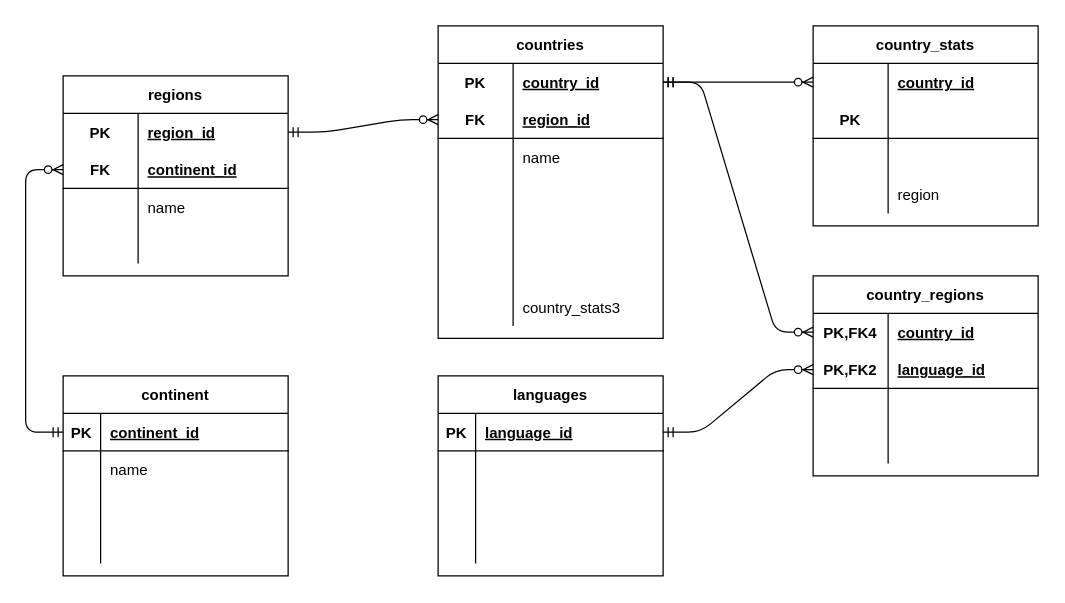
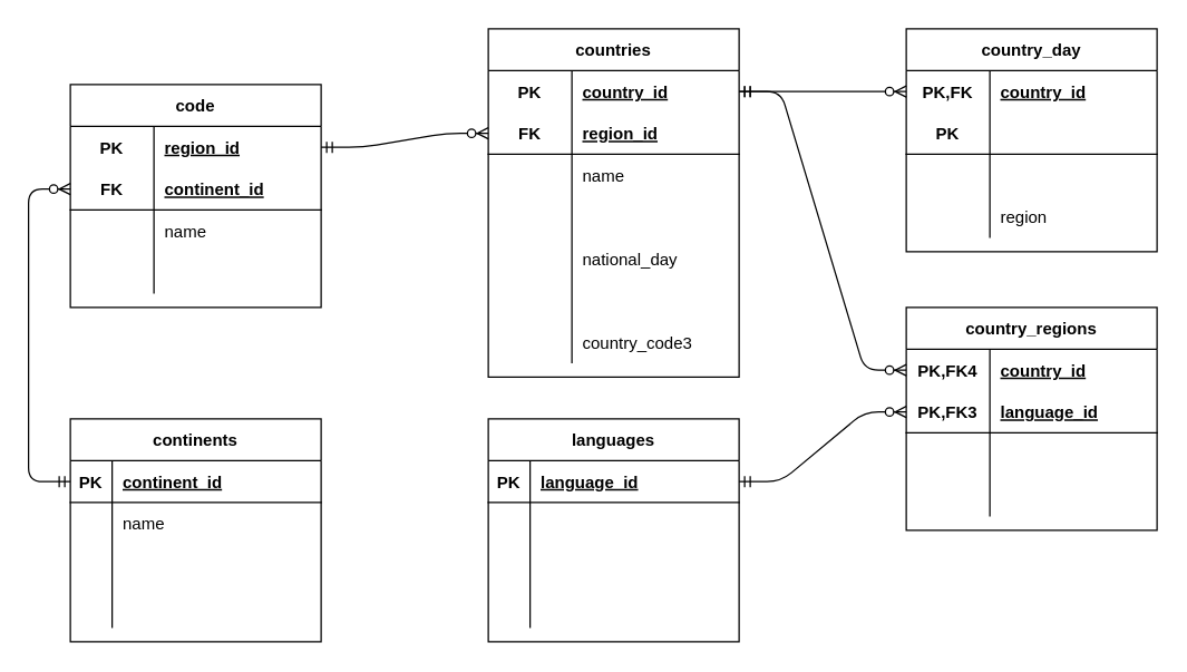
  <mxCell id="0" />
  <mxCell id="1" parent="0" />
  <mxCell id="2" value="country_regions" style="shape=table;startSize=30;container=1;collapsible=1;childLayout=tableLayout;fixedRows=1;rowLines=0;fontStyle=1;align=center;resizeLast=1;" parent="1" vertex="1"><mxGeometry x="650" y="220" width="180" height="160" as="geometry" /></mxCell>
  <mxCell id="3" value="" style="shape=partialRectangle;collapsible=0;dropTarget=0;pointerEvents=0;fillColor=none;top=0;left=0;bottom=0;right=0;points=[[0,0.5],[1,0.5]];portConstraint=eastwest;" parent="2" vertex="1"><mxGeometry y="30" width="180" height="30" as="geometry" /></mxCell>
  <mxCell id="4" value="PK,FK4" style="shape=partialRectangle;connectable=0;fillColor=none;top=0;left=0;bottom=0;right=0;fontStyle=1;overflow=hidden;" parent="3" vertex="1"><mxGeometry width="60" height="30" as="geometry" /></mxCell>
  <mxCell id="5" value="country_id" style="shape=partialRectangle;connectable=0;fillColor=none;top=0;left=0;bottom=0;right=0;align=left;spacingLeft=6;fontStyle=5;overflow=hidden;" parent="3" vertex="1"><mxGeometry x="60" width="120" height="30" as="geometry" /></mxCell>
  <mxCell id="6" value="" style="shape=partialRectangle;collapsible=0;dropTarget=0;pointerEvents=0;fillColor=none;top=0;left=0;bottom=1;right=0;points=[[0,0.5],[1,0.5]];portConstraint=eastwest;" parent="2" vertex="1"><mxGeometry y="60" width="180" height="30" as="geometry" /></mxCell>
- <mxCell id="7" value="PK,FK2" style="shape=partialRectangle;connectable=0;fillColor=none;top=0;left=0;bottom=0;right=0;fontStyle=1;overflow=hidden;" parent="6" vertex="1"><mxGeometry width="60" height="30" as="geometry" /></mxCell>
+ <mxCell id="7" value="PK,FK3" style="shape=partialRectangle;connectable=0;fillColor=none;top=0;left=0;bottom=0;right=0;fontStyle=1;overflow=hidden;" parent="6" vertex="1"><mxGeometry width="60" height="30" as="geometry" /></mxCell>
  <mxCell id="8" value="language_id" style="shape=partialRectangle;connectable=0;fillColor=none;top=0;left=0;bottom=0;right=0;align=left;spacingLeft=6;fontStyle=5;overflow=hidden;" parent="6" vertex="1"><mxGeometry x="60" width="120" height="30" as="geometry" /></mxCell>
  <mxCell id="9" value="" style="shape=partialRectangle;collapsible=0;dropTarget=0;pointerEvents=0;fillColor=none;top=0;left=0;bottom=0;right=0;points=[[0,0.5],[1,0.5]];portConstraint=eastwest;" parent="2" vertex="1"><mxGeometry y="90" width="180" height="30" as="geometry" /></mxCell>
  <mxCell id="10" value="" style="shape=partialRectangle;connectable=0;fillColor=none;top=0;left=0;bottom=0;right=0;editable=1;overflow=hidden;" parent="9" vertex="1"><mxGeometry width="60" height="30" as="geometry" /></mxCell>
  <mxCell id="11" value="" style="shape=partialRectangle;collapsible=0;dropTarget=0;pointerEvents=0;fillColor=none;top=0;left=0;bottom=0;right=0;points=[[0,0.5],[1,0.5]];portConstraint=eastwest;" parent="2" vertex="1"><mxGeometry y="120" width="180" height="30" as="geometry" /></mxCell>
  <mxCell id="12" value="" style="shape=partialRectangle;connectable=0;fillColor=none;top=0;left=0;bottom=0;right=0;editable=1;overflow=hidden;" parent="11" vertex="1"><mxGeometry width="60" height="30" as="geometry" /></mxCell>
  <mxCell id="13" value="" style="shape=partialRectangle;connectable=0;fillColor=none;top=0;left=0;bottom=0;right=0;align=left;spacingLeft=6;overflow=hidden;" parent="11" vertex="1"><mxGeometry x="60" width="120" height="30" as="geometry" /></mxCell>
- <mxCell id="14" value="country_stats" style="shape=table;startSize=30;container=1;collapsible=1;childLayout=tableLayout;fixedRows=1;rowLines=0;fontStyle=1;align=center;resizeLast=1;" parent="1" vertex="1"><mxGeometry x="650" y="20" width="180" height="160" as="geometry" /></mxCell>
+ <mxCell id="14" value="country_day" style="shape=table;startSize=30;container=1;collapsible=1;childLayout=tableLayout;fixedRows=1;rowLines=0;fontStyle=1;align=center;resizeLast=1;" parent="1" vertex="1"><mxGeometry x="650" y="20" width="180" height="160" as="geometry" /></mxCell>
  <mxCell id="15" value="" style="shape=partialRectangle;collapsible=0;dropTarget=0;pointerEvents=0;fillColor=none;top=0;left=0;bottom=0;right=0;points=[[0,0.5],[1,0.5]];portConstraint=eastwest;" parent="14" vertex="1"><mxGeometry y="30" width="180" height="30" as="geometry" /></mxCell>
+ <mxCell id="16" value="PK,FK" style="shape=partialRectangle;connectable=0;fillColor=none;top=0;left=0;bottom=0;right=0;fontStyle=1;overflow=hidden;" parent="15" vertex="1"><mxGeometry width="60" height="30" as="geometry" /></mxCell>
  <mxCell id="17" value="country_id" style="shape=partialRectangle;connectable=0;fillColor=none;top=0;left=0;bottom=0;right=0;align=left;spacingLeft=6;fontStyle=5;overflow=hidden;" parent="15" vertex="1"><mxGeometry x="60" width="120" height="30" as="geometry" /></mxCell>
  <mxCell id="18" value="" style="shape=partialRectangle;collapsible=0;dropTarget=0;pointerEvents=0;fillColor=none;top=0;left=0;bottom=1;right=0;points=[[0,0.5],[1,0.5]];portConstraint=eastwest;" parent="14" vertex="1"><mxGeometry y="60" width="180" height="30" as="geometry" /></mxCell>
  <mxCell id="19" value="PK" style="shape=partialRectangle;connectable=0;fillColor=none;top=0;left=0;bottom=0;right=0;fontStyle=1;overflow=hidden;" parent="18" vertex="1"><mxGeometry width="60" height="30" as="geometry" /></mxCell>
  <mxCell id="20" value="" style="shape=partialRectangle;collapsible=0;dropTarget=0;pointerEvents=0;fillColor=none;top=0;left=0;bottom=0;right=0;points=[[0,0.5],[1,0.5]];portConstraint=eastwest;" parent="14" vertex="1"><mxGeometry y="90" width="180" height="30" as="geometry" /></mxCell>
  <mxCell id="21" value="" style="shape=partialRectangle;connectable=0;fillColor=none;top=0;left=0;bottom=0;right=0;editable=1;overflow=hidden;" parent="20" vertex="1"><mxGeometry width="60" height="30" as="geometry" /></mxCell>
  <mxCell id="22" value="" style="shape=partialRectangle;collapsible=0;dropTarget=0;pointerEvents=0;fillColor=none;top=0;left=0;bottom=0;right=0;points=[[0,0.5],[1,0.5]];portConstraint=eastwest;" parent="14" vertex="1"><mxGeometry y="120" width="180" height="30" as="geometry" /></mxCell>
  <mxCell id="23" value="" style="shape=partialRectangle;connectable=0;fillColor=none;top=0;left=0;bottom=0;right=0;editable=1;overflow=hidden;" parent="22" vertex="1"><mxGeometry width="60" height="30" as="geometry" /></mxCell>
  <mxCell id="24" value="region" style="shape=partialRectangle;connectable=0;fillColor=none;top=0;left=0;bottom=0;right=0;align=left;spacingLeft=6;overflow=hidden;" parent="22" vertex="1"><mxGeometry x="60" width="120" height="30" as="geometry" /></mxCell>
  <mxCell id="25" value="countries" style="shape=table;startSize=30;container=1;collapsible=1;childLayout=tableLayout;fixedRows=1;rowLines=0;fontStyle=1;align=center;resizeLast=1;" parent="1" vertex="1"><mxGeometry x="350" y="20" width="180" height="250" as="geometry" /></mxCell>
  <mxCell id="26" value="" style="shape=partialRectangle;collapsible=0;dropTarget=0;pointerEvents=0;fillColor=none;top=0;left=0;bottom=0;right=0;points=[[0,0.5],[1,0.5]];portConstraint=eastwest;" parent="25" vertex="1"><mxGeometry y="30" width="180" height="30" as="geometry" /></mxCell>
  <mxCell id="27" value="PK" style="shape=partialRectangle;connectable=0;fillColor=none;top=0;left=0;bottom=0;right=0;fontStyle=1;overflow=hidden;" parent="26" vertex="1"><mxGeometry width="60" height="30" as="geometry" /></mxCell>
  <mxCell id="28" value="country_id" style="shape=partialRectangle;connectable=0;fillColor=none;top=0;left=0;bottom=0;right=0;align=left;spacingLeft=6;fontStyle=5;overflow=hidden;" parent="26" vertex="1"><mxGeometry x="60" width="120" height="30" as="geometry" /></mxCell>
  <mxCell id="29" value="" style="shape=partialRectangle;collapsible=0;dropTarget=0;pointerEvents=0;fillColor=none;top=0;left=0;bottom=1;right=0;points=[[0,0.5],[1,0.5]];portConstraint=eastwest;" parent="25" vertex="1"><mxGeometry y="60" width="180" height="30" as="geometry" /></mxCell>
  <mxCell id="30" value="FK" style="shape=partialRectangle;connectable=0;fillColor=none;top=0;left=0;bottom=0;right=0;fontStyle=1;overflow=hidden;" parent="29" vertex="1"><mxGeometry width="60" height="30" as="geometry" /></mxCell>
  <mxCell id="31" value="region_id" style="shape=partialRectangle;connectable=0;fillColor=none;top=0;left=0;bottom=0;right=0;align=left;spacingLeft=6;fontStyle=5;overflow=hidden;" parent="29" vertex="1"><mxGeometry x="60" width="120" height="30" as="geometry" /></mxCell>
  <mxCell id="32" value="" style="shape=partialRectangle;collapsible=0;dropTarget=0;pointerEvents=0;fillColor=none;top=0;left=0;bottom=0;right=0;points=[[0,0.5],[1,0.5]];portConstraint=eastwest;" parent="25" vertex="1"><mxGeometry y="90" width="180" height="30" as="geometry" /></mxCell>
  <mxCell id="33" value="" style="shape=partialRectangle;connectable=0;fillColor=none;top=0;left=0;bottom=0;right=0;editable=1;overflow=hidden;" parent="32" vertex="1"><mxGeometry width="60" height="30" as="geometry" /></mxCell>
  <mxCell id="34" value="name" style="shape=partialRectangle;connectable=0;fillColor=none;top=0;left=0;bottom=0;right=0;align=left;spacingLeft=6;overflow=hidden;" parent="32" vertex="1"><mxGeometry x="60" width="120" height="30" as="geometry" /></mxCell>
  <mxCell id="35" value="" style="shape=partialRectangle;collapsible=0;dropTarget=0;pointerEvents=0;fillColor=none;top=0;left=0;bottom=0;right=0;points=[[0,0.5],[1,0.5]];portConstraint=eastwest;" parent="25" vertex="1"><mxGeometry y="120" width="180" height="30" as="geometry" /></mxCell>
  <mxCell id="36" value="" style="shape=partialRectangle;connectable=0;fillColor=none;top=0;left=0;bottom=0;right=0;editable=1;overflow=hidden;" parent="35" vertex="1"><mxGeometry width="60" height="30" as="geometry" /></mxCell>
  <mxCell id="37" value="" style="shape=partialRectangle;collapsible=0;dropTarget=0;pointerEvents=0;fillColor=none;top=0;left=0;bottom=0;right=0;points=[[0,0.5],[1,0.5]];portConstraint=eastwest;" parent="25" vertex="1"><mxGeometry y="150" width="180" height="30" as="geometry" /></mxCell>
  <mxCell id="38" value="" style="shape=partialRectangle;connectable=0;fillColor=none;top=0;left=0;bottom=0;right=0;editable=1;overflow=hidden;" parent="37" vertex="1"><mxGeometry width="60" height="30" as="geometry" /></mxCell>
+ <mxCell id="39" value="national_day" style="shape=partialRectangle;connectable=0;fillColor=none;top=0;left=0;bottom=0;right=0;align=left;spacingLeft=6;overflow=hidden;" parent="37" vertex="1"><mxGeometry x="60" width="120" height="30" as="geometry" /></mxCell>
  <mxCell id="40" value="" style="shape=partialRectangle;collapsible=0;dropTarget=0;pointerEvents=0;fillColor=none;top=0;left=0;bottom=0;right=0;points=[[0,0.5],[1,0.5]];portConstraint=eastwest;" parent="25" vertex="1"><mxGeometry y="180" width="180" height="30" as="geometry" /></mxCell>
  <mxCell id="41" value="" style="shape=partialRectangle;connectable=0;fillColor=none;top=0;left=0;bottom=0;right=0;editable=1;overflow=hidden;" parent="40" vertex="1"><mxGeometry width="60" height="30" as="geometry" /></mxCell>
  <mxCell id="42" value="" style="shape=partialRectangle;collapsible=0;dropTarget=0;pointerEvents=0;fillColor=none;top=0;left=0;bottom=0;right=0;points=[[0,0.5],[1,0.5]];portConstraint=eastwest;" parent="25" vertex="1"><mxGeometry y="210" width="180" height="30" as="geometry" /></mxCell>
  <mxCell id="43" value="" style="shape=partialRectangle;connectable=0;fillColor=none;top=0;left=0;bottom=0;right=0;editable=1;overflow=hidden;" parent="42" vertex="1"><mxGeometry width="60" height="30" as="geometry" /></mxCell>
- <mxCell id="44" value="country_stats3" style="shape=partialRectangle;connectable=0;fillColor=none;top=0;left=0;bottom=0;right=0;align=left;spacingLeft=6;overflow=hidden;" parent="42" vertex="1"><mxGeometry x="60" width="120" height="30" as="geometry" /></mxCell>
+ <mxCell id="44" value="country_code3" style="shape=partialRectangle;connectable=0;fillColor=none;top=0;left=0;bottom=0;right=0;align=left;spacingLeft=6;overflow=hidden;" parent="42" vertex="1"><mxGeometry x="60" width="120" height="30" as="geometry" /></mxCell>
  <mxCell id="45" value="languages" style="shape=table;startSize=30;container=1;collapsible=1;childLayout=tableLayout;fixedRows=1;rowLines=0;fontStyle=1;align=center;resizeLast=1;" parent="1" vertex="1"><mxGeometry x="350" y="300" width="180" height="160" as="geometry" /></mxCell>
  <mxCell id="46" value="" style="shape=partialRectangle;collapsible=0;dropTarget=0;pointerEvents=0;fillColor=none;top=0;left=0;bottom=1;right=0;points=[[0,0.5],[1,0.5]];portConstraint=eastwest;" parent="45" vertex="1"><mxGeometry y="30" width="180" height="30" as="geometry" /></mxCell>
  <mxCell id="47" value="PK" style="shape=partialRectangle;connectable=0;fillColor=none;top=0;left=0;bottom=0;right=0;fontStyle=1;overflow=hidden;" parent="46" vertex="1"><mxGeometry width="30" height="30" as="geometry" /></mxCell>
  <mxCell id="48" value="language_id" style="shape=partialRectangle;connectable=0;fillColor=none;top=0;left=0;bottom=0;right=0;align=left;spacingLeft=6;fontStyle=5;overflow=hidden;" parent="46" vertex="1"><mxGeometry x="30" width="150" height="30" as="geometry" /></mxCell>
  <mxCell id="49" value="" style="shape=partialRectangle;collapsible=0;dropTarget=0;pointerEvents=0;fillColor=none;top=0;left=0;bottom=0;right=0;points=[[0,0.5],[1,0.5]];portConstraint=eastwest;" parent="45" vertex="1"><mxGeometry y="60" width="180" height="30" as="geometry" /></mxCell>
  <mxCell id="50" value="" style="shape=partialRectangle;connectable=0;fillColor=none;top=0;left=0;bottom=0;right=0;editable=1;overflow=hidden;" parent="49" vertex="1"><mxGeometry width="30" height="30" as="geometry" /></mxCell>
  <mxCell id="51" value="" style="shape=partialRectangle;collapsible=0;dropTarget=0;pointerEvents=0;fillColor=none;top=0;left=0;bottom=0;right=0;points=[[0,0.5],[1,0.5]];portConstraint=eastwest;" parent="45" vertex="1"><mxGeometry y="90" width="180" height="30" as="geometry" /></mxCell>
  <mxCell id="52" value="" style="shape=partialRectangle;connectable=0;fillColor=none;top=0;left=0;bottom=0;right=0;editable=1;overflow=hidden;" parent="51" vertex="1"><mxGeometry width="30" height="30" as="geometry" /></mxCell>
  <mxCell id="53" value="" style="shape=partialRectangle;connectable=0;fillColor=none;top=0;left=0;bottom=0;right=0;align=left;spacingLeft=6;overflow=hidden;" parent="51" vertex="1"><mxGeometry x="30" width="150" height="30" as="geometry" /></mxCell>
  <mxCell id="54" value="" style="shape=partialRectangle;collapsible=0;dropTarget=0;pointerEvents=0;fillColor=none;top=0;left=0;bottom=0;right=0;points=[[0,0.5],[1,0.5]];portConstraint=eastwest;" parent="45" vertex="1"><mxGeometry y="120" width="180" height="30" as="geometry" /></mxCell>
  <mxCell id="55" value="" style="shape=partialRectangle;connectable=0;fillColor=none;top=0;left=0;bottom=0;right=0;editable=1;overflow=hidden;" parent="54" vertex="1"><mxGeometry width="30" height="30" as="geometry" /></mxCell>
  <mxCell id="56" value="" style="shape=partialRectangle;connectable=0;fillColor=none;top=0;left=0;bottom=0;right=0;align=left;spacingLeft=6;overflow=hidden;" parent="54" vertex="1"><mxGeometry x="30" width="150" height="30" as="geometry" /></mxCell>
- <mxCell id="57" value="regions" style="shape=table;startSize=30;container=1;collapsible=1;childLayout=tableLayout;fixedRows=1;rowLines=0;fontStyle=1;align=center;resizeLast=1;" parent="1" vertex="1"><mxGeometry x="50" y="60" width="180" height="160" as="geometry" /></mxCell>
+ <mxCell id="57" value="code" style="shape=table;startSize=30;container=1;collapsible=1;childLayout=tableLayout;fixedRows=1;rowLines=0;fontStyle=1;align=center;resizeLast=1;" parent="1" vertex="1"><mxGeometry x="50" y="60" width="180" height="160" as="geometry" /></mxCell>
  <mxCell id="58" value="" style="shape=partialRectangle;collapsible=0;dropTarget=0;pointerEvents=0;fillColor=none;top=0;left=0;bottom=0;right=0;points=[[0,0.5],[1,0.5]];portConstraint=eastwest;" parent="57" vertex="1"><mxGeometry y="30" width="180" height="30" as="geometry" /></mxCell>
  <mxCell id="59" value="PK" style="shape=partialRectangle;connectable=0;fillColor=none;top=0;left=0;bottom=0;right=0;fontStyle=1;overflow=hidden;" parent="58" vertex="1"><mxGeometry width="60" height="30" as="geometry" /></mxCell>
  <mxCell id="60" value="region_id" style="shape=partialRectangle;connectable=0;fillColor=none;top=0;left=0;bottom=0;right=0;align=left;spacingLeft=6;fontStyle=5;overflow=hidden;" parent="58" vertex="1"><mxGeometry x="60" width="120" height="30" as="geometry" /></mxCell>
  <mxCell id="61" value="" style="shape=partialRectangle;collapsible=0;dropTarget=0;pointerEvents=0;fillColor=none;top=0;left=0;bottom=1;right=0;points=[[0,0.5],[1,0.5]];portConstraint=eastwest;" parent="57" vertex="1"><mxGeometry y="60" width="180" height="30" as="geometry" /></mxCell>
  <mxCell id="62" value="FK" style="shape=partialRectangle;connectable=0;fillColor=none;top=0;left=0;bottom=0;right=0;fontStyle=1;overflow=hidden;" parent="61" vertex="1"><mxGeometry width="60" height="30" as="geometry" /></mxCell>
  <mxCell id="63" value="continent_id" style="shape=partialRectangle;connectable=0;fillColor=none;top=0;left=0;bottom=0;right=0;align=left;spacingLeft=6;fontStyle=5;overflow=hidden;" parent="61" vertex="1"><mxGeometry x="60" width="120" height="30" as="geometry" /></mxCell>
  <mxCell id="64" value="" style="shape=partialRectangle;collapsible=0;dropTarget=0;pointerEvents=0;fillColor=none;top=0;left=0;bottom=0;right=0;points=[[0,0.5],[1,0.5]];portConstraint=eastwest;" parent="57" vertex="1"><mxGeometry y="90" width="180" height="30" as="geometry" /></mxCell>
  <mxCell id="65" value="" style="shape=partialRectangle;connectable=0;fillColor=none;top=0;left=0;bottom=0;right=0;editable=1;overflow=hidden;" parent="64" vertex="1"><mxGeometry width="60" height="30" as="geometry" /></mxCell>
  <mxCell id="66" value="name" style="shape=partialRectangle;connectable=0;fillColor=none;top=0;left=0;bottom=0;right=0;align=left;spacingLeft=6;overflow=hidden;" parent="64" vertex="1"><mxGeometry x="60" width="120" height="30" as="geometry" /></mxCell>
  <mxCell id="67" value="" style="shape=partialRectangle;collapsible=0;dropTarget=0;pointerEvents=0;fillColor=none;top=0;left=0;bottom=0;right=0;points=[[0,0.5],[1,0.5]];portConstraint=eastwest;" parent="57" vertex="1"><mxGeometry y="120" width="180" height="30" as="geometry" /></mxCell>
  <mxCell id="68" value="" style="shape=partialRectangle;connectable=0;fillColor=none;top=0;left=0;bottom=0;right=0;editable=1;overflow=hidden;" parent="67" vertex="1"><mxGeometry width="60" height="30" as="geometry" /></mxCell>
  <mxCell id="69" value="" style="shape=partialRectangle;connectable=0;fillColor=none;top=0;left=0;bottom=0;right=0;align=left;spacingLeft=6;overflow=hidden;" parent="67" vertex="1"><mxGeometry x="60" width="120" height="30" as="geometry" /></mxCell>
- <mxCell id="70" value="continent" style="shape=table;startSize=30;container=1;collapsible=1;childLayout=tableLayout;fixedRows=1;rowLines=0;fontStyle=1;align=center;resizeLast=1;" parent="1" vertex="1"><mxGeometry x="50" y="300" width="180" height="160" as="geometry" /></mxCell>
+ <mxCell id="70" value="continents" style="shape=table;startSize=30;container=1;collapsible=1;childLayout=tableLayout;fixedRows=1;rowLines=0;fontStyle=1;align=center;resizeLast=1;" parent="1" vertex="1"><mxGeometry x="50" y="300" width="180" height="160" as="geometry" /></mxCell>
  <mxCell id="71" value="" style="shape=partialRectangle;collapsible=0;dropTarget=0;pointerEvents=0;fillColor=none;top=0;left=0;bottom=1;right=0;points=[[0,0.5],[1,0.5]];portConstraint=eastwest;" parent="70" vertex="1"><mxGeometry y="30" width="180" height="30" as="geometry" /></mxCell>
  <mxCell id="72" value="PK" style="shape=partialRectangle;connectable=0;fillColor=none;top=0;left=0;bottom=0;right=0;fontStyle=1;overflow=hidden;" parent="71" vertex="1"><mxGeometry width="30" height="30" as="geometry" /></mxCell>
  <mxCell id="73" value="continent_id" style="shape=partialRectangle;connectable=0;fillColor=none;top=0;left=0;bottom=0;right=0;align=left;spacingLeft=6;fontStyle=5;overflow=hidden;" parent="71" vertex="1"><mxGeometry x="30" width="150" height="30" as="geometry" /></mxCell>
  <mxCell id="74" value="" style="shape=partialRectangle;collapsible=0;dropTarget=0;pointerEvents=0;fillColor=none;top=0;left=0;bottom=0;right=0;points=[[0,0.5],[1,0.5]];portConstraint=eastwest;" parent="70" vertex="1"><mxGeometry y="60" width="180" height="30" as="geometry" /></mxCell>
  <mxCell id="75" value="" style="shape=partialRectangle;connectable=0;fillColor=none;top=0;left=0;bottom=0;right=0;editable=1;overflow=hidden;" parent="74" vertex="1"><mxGeometry width="30" height="30" as="geometry" /></mxCell>
  <mxCell id="76" value="name" style="shape=partialRectangle;connectable=0;fillColor=none;top=0;left=0;bottom=0;right=0;align=left;spacingLeft=6;overflow=hidden;" parent="74" vertex="1"><mxGeometry x="30" width="150" height="30" as="geometry" /></mxCell>
  <mxCell id="77" value="" style="shape=partialRectangle;collapsible=0;dropTarget=0;pointerEvents=0;fillColor=none;top=0;left=0;bottom=0;right=0;points=[[0,0.5],[1,0.5]];portConstraint=eastwest;" parent="70" vertex="1"><mxGeometry y="90" width="180" height="30" as="geometry" /></mxCell>
  <mxCell id="78" value="" style="shape=partialRectangle;connectable=0;fillColor=none;top=0;left=0;bottom=0;right=0;editable=1;overflow=hidden;" parent="77" vertex="1"><mxGeometry width="30" height="30" as="geometry" /></mxCell>
  <mxCell id="79" value="" style="shape=partialRectangle;connectable=0;fillColor=none;top=0;left=0;bottom=0;right=0;align=left;spacingLeft=6;overflow=hidden;" parent="77" vertex="1"><mxGeometry x="30" width="150" height="30" as="geometry" /></mxCell>
  <mxCell id="80" value="" style="shape=partialRectangle;collapsible=0;dropTarget=0;pointerEvents=0;fillColor=none;top=0;left=0;bottom=0;right=0;points=[[0,0.5],[1,0.5]];portConstraint=eastwest;" parent="70" vertex="1"><mxGeometry y="120" width="180" height="30" as="geometry" /></mxCell>
  <mxCell id="81" value="" style="shape=partialRectangle;connectable=0;fillColor=none;top=0;left=0;bottom=0;right=0;editable=1;overflow=hidden;" parent="80" vertex="1"><mxGeometry width="30" height="30" as="geometry" /></mxCell>
  <mxCell id="82" value="" style="shape=partialRectangle;connectable=0;fillColor=none;top=0;left=0;bottom=0;right=0;align=left;spacingLeft=6;overflow=hidden;" parent="80" vertex="1"><mxGeometry x="30" width="150" height="30" as="geometry" /></mxCell>
  <mxCell id="83" value="" style="edgeStyle=orthogonalEdgeStyle;fontSize=12;html=1;endArrow=ERzeroToMany;startArrow=ERmandOne;exitX=0;exitY=0.5;exitDx=0;exitDy=0;entryX=0;entryY=0.5;entryDx=0;entryDy=0;" parent="1" source="71" target="61" edge="1"><mxGeometry width="100" height="100" relative="1" as="geometry"><mxPoint x="240" y="340" as="sourcePoint" /><mxPoint x="340" y="240" as="targetPoint" /><Array as="points"><mxPoint x="20" y="345" /><mxPoint x="20" y="135" /></Array></mxGeometry></mxCell>
  <mxCell id="84" value="" style="edgeStyle=entityRelationEdgeStyle;fontSize=12;html=1;endArrow=ERzeroToMany;startArrow=ERmandOne;exitX=1;exitY=0.5;exitDx=0;exitDy=0;entryX=0;entryY=0.5;entryDx=0;entryDy=0;" parent="1" source="58" target="29" edge="1"><mxGeometry width="100" height="100" relative="1" as="geometry"><mxPoint x="300" y="290" as="sourcePoint" /><mxPoint x="400" y="190" as="targetPoint" /></mxGeometry></mxCell>
  <mxCell id="85" value="" style="edgeStyle=entityRelationEdgeStyle;fontSize=12;html=1;endArrow=ERzeroToMany;startArrow=ERmandOne;entryX=0;entryY=0.5;entryDx=0;entryDy=0;exitX=1;exitY=0.5;exitDx=0;exitDy=0;" parent="1" source="26" target="15" edge="1"><mxGeometry width="100" height="100" relative="1" as="geometry"><mxPoint x="300" y="290" as="sourcePoint" /><mxPoint x="400" y="190" as="targetPoint" /></mxGeometry></mxCell>
  <mxCell id="86" value="" style="edgeStyle=entityRelationEdgeStyle;fontSize=12;html=1;endArrow=ERzeroToMany;startArrow=ERmandOne;exitX=1;exitY=0.5;exitDx=0;exitDy=0;entryX=0;entryY=0.5;entryDx=0;entryDy=0;" parent="1" source="46" target="6" edge="1"><mxGeometry width="100" height="100" relative="1" as="geometry"><mxPoint x="300" y="290" as="sourcePoint" /><mxPoint x="400" y="190" as="targetPoint" /></mxGeometry></mxCell>
  <mxCell id="87" value="" style="edgeStyle=entityRelationEdgeStyle;fontSize=12;html=1;endArrow=ERzeroToMany;startArrow=ERmandOne;entryX=0;entryY=0.5;entryDx=0;entryDy=0;exitX=1;exitY=0.5;exitDx=0;exitDy=0;" parent="1" source="26" target="3" edge="1"><mxGeometry width="100" height="100" relative="1" as="geometry"><mxPoint x="300" y="290" as="sourcePoint" /><mxPoint x="400" y="190" as="targetPoint" /></mxGeometry></mxCell>
